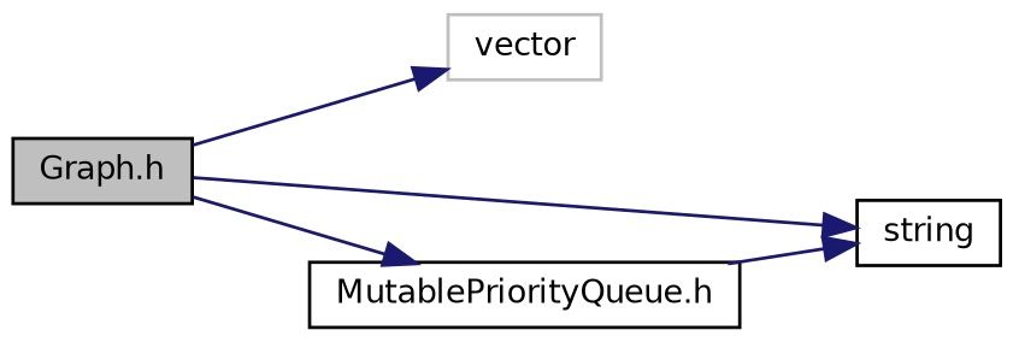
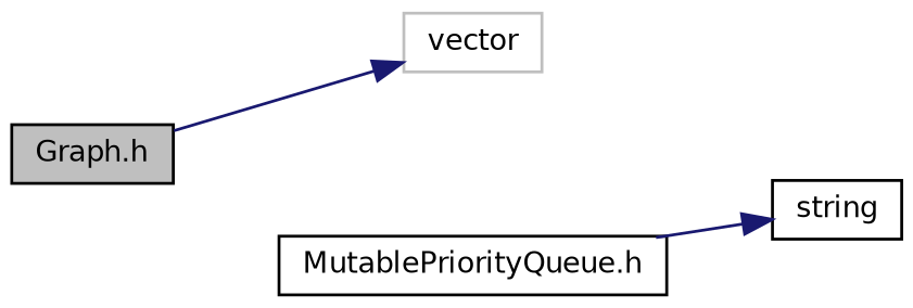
  digraph {
    rankdir=LR
    node [color=black fillcolor=white fontname=Helvetica fontsize=10 shape=record style=filled]
    edge [color=midnightblue fontname=Helvetica fontsize=10 labelfontname=Helvetica labelfontsize=10 style=solid]
    n1 [fillcolor=grey75 fontcolor=black height=0.2 label="Graph.h" width=0.4]
    n2 [color=grey75 height=0.2 label=vector width=0.4]
    n3 [height=0.2 label=string width=0.4]
    n4 [height=0.2 label="MutablePriorityQueue.h" width=0.4]
    n1 -> n2
-   n1 -> n3
-   n1 -> n4
    n4 -> n3
  }
